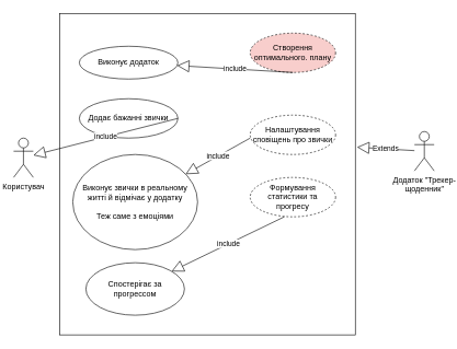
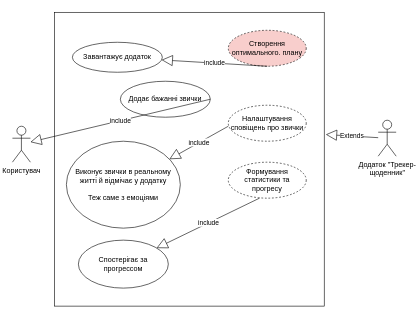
  <mxCell id="0" />
  <mxCell id="1" parent="0" />
  <mxCell id="2" value="Користувач" style="shape=umlActor;verticalLabelPosition=bottom;verticalAlign=top;html=1;outlineConnect=0;" vertex="1" parent="1"><mxGeometry x="20" y="210" width="30" height="60" as="geometry" /></mxCell>
  <mxCell id="3" value="Додаток &quot;Трекер-&lt;div&gt;щоденник&quot;&lt;/div&gt;" style="shape=umlActor;verticalLabelPosition=bottom;verticalAlign=top;html=1;outlineConnect=0;" vertex="1" parent="1"><mxGeometry x="630" y="200" width="30" height="60" as="geometry" /></mxCell>
  <mxCell id="4" value="" style="rounded=0;whiteSpace=wrap;html=1;" vertex="1" parent="1"><mxGeometry x="90" y="20" width="450" height="490" as="geometry" /></mxCell>
- <mxCell id="5" value="Виконує додаток" style="ellipse;whiteSpace=wrap;html=1;" vertex="1" parent="1"><mxGeometry x="120" y="70" width="150" height="50" as="geometry" /></mxCell>
+ <mxCell id="5" value="Завантажує додаток" style="ellipse;whiteSpace=wrap;html=1;" vertex="1" parent="1"><mxGeometry x="120" y="70" width="150" height="50" as="geometry" /></mxCell>
  <mxCell id="6" value="Створення оптимального. плану" style="ellipse;whiteSpace=wrap;html=1;align=center;dashed=1;fillColor=#f8cecc;" vertex="1" parent="1"><mxGeometry x="380" y="50" width="130" height="60" as="geometry" /></mxCell>
  <mxCell id="7" value="Налаштування сповіщень про звички" style="ellipse;whiteSpace=wrap;html=1;align=center;dashed=1;" vertex="1" parent="1"><mxGeometry x="380" y="175" width="130" height="60" as="geometry" /></mxCell>
- <mxCell id="8" value="Додає бажанні звички" style="ellipse;whiteSpace=wrap;html=1;" vertex="1" parent="1"><mxGeometry x="120" y="150" width="150" height="60" as="geometry" /></mxCell>
+ <mxCell id="8" value="Додає бажанні звички" style="ellipse;whiteSpace=wrap;html=1;" vertex="1" parent="1"><mxGeometry x="200" y="135" width="150" height="60" as="geometry" /></mxCell>
  <mxCell id="9" value="Виконує звички в реальному житті й відмічає у додатку&lt;br&gt;&lt;br&gt;Теж саме з емоціями" style="ellipse;whiteSpace=wrap;html=1;" vertex="1" parent="1"><mxGeometry x="110" y="235" width="190" height="145" as="geometry" /></mxCell>
  <mxCell id="10" value="Формування статистики та прогресу" style="ellipse;whiteSpace=wrap;html=1;align=center;dashed=1;" vertex="1" parent="1"><mxGeometry x="380" y="270" width="130" height="60" as="geometry" /></mxCell>
  <mxCell id="11" value="Extends" style="endArrow=block;endSize=16;endFill=0;html=1;rounded=0;entryX=1.006;entryY=0.416;entryDx=0;entryDy=0;entryPerimeter=0;" edge="1" parent="1" source="3" target="4"><mxGeometry width="160" relative="1" as="geometry"><mxPoint x="360" y="330" as="sourcePoint" /><mxPoint x="520" y="330" as="targetPoint" /></mxGeometry></mxCell>
  <mxCell id="12" value="include" style="endArrow=block;endSize=16;endFill=0;html=1;rounded=0;exitX=0.5;exitY=1;exitDx=0;exitDy=0;" edge="1" parent="1" source="6" target="5"><mxGeometry x="0.001" width="160" relative="1" as="geometry"><mxPoint x="420" y="372" as="sourcePoint" /><mxPoint x="300" y="270" as="targetPoint" /><mxPoint as="offset" /></mxGeometry></mxCell>
  <mxCell id="13" value="include" style="endArrow=block;endSize=16;endFill=0;html=1;rounded=0;exitX=1;exitY=0.5;exitDx=0;exitDy=0;" edge="1" parent="1" source="8" target="2"><mxGeometry x="0.001" width="160" relative="1" as="geometry"><mxPoint x="380" y="120" as="sourcePoint" /><mxPoint x="300" y="175" as="targetPoint" /><mxPoint as="offset" /></mxGeometry></mxCell>
  <mxCell id="14" value="Спостерігає за прогрессом" style="ellipse;whiteSpace=wrap;html=1;" vertex="1" parent="1"><mxGeometry x="130" y="400" width="150" height="80" as="geometry" /></mxCell>
  <mxCell id="15" value="include" style="endArrow=block;endSize=16;endFill=0;html=1;rounded=0;exitX=1;exitY=0.5;exitDx=0;exitDy=0;" edge="1" parent="1" target="9"><mxGeometry x="0.001" width="160" relative="1" as="geometry"><mxPoint x="380" y="210" as="sourcePoint" /><mxPoint x="489" y="135" as="targetPoint" /><mxPoint as="offset" /></mxGeometry></mxCell>
  <mxCell id="16" value="include" style="endArrow=block;endSize=16;endFill=0;html=1;rounded=0;exitX=1;exitY=0.5;exitDx=0;exitDy=0;" edge="1" parent="1" target="14"><mxGeometry x="0.001" width="160" relative="1" as="geometry"><mxPoint x="432" y="330" as="sourcePoint" /><mxPoint x="340" y="388" as="targetPoint" /><mxPoint as="offset" /></mxGeometry></mxCell>
